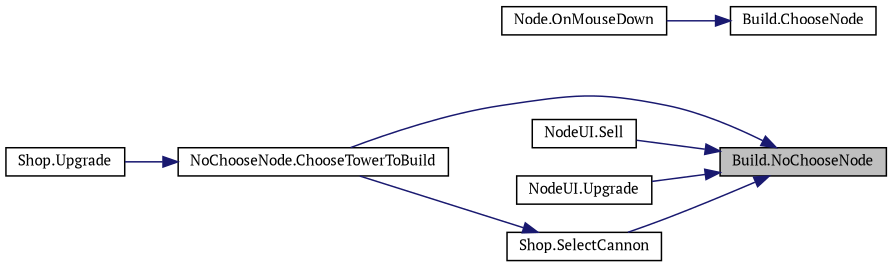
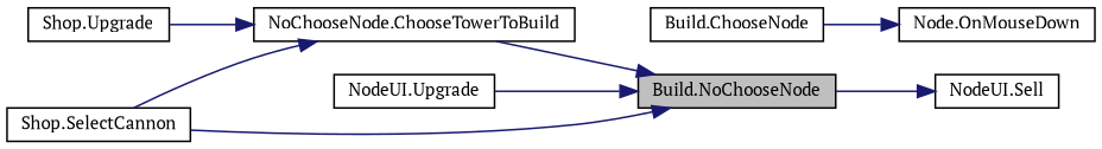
  digraph {
    fontname="PT Serif"
    rankdir=RL
    node [color=black fillcolor=white fontname="PT Serif" fontsize=10 shape=record style=filled]
    edge [color=midnightblue dir=back fontname="PT Serif" fontsize=10 labelfontname=Helvetica labelfontsize=10 style=solid]
    n1 [fillcolor=grey75 fontcolor=black height=0.2 label="Build.NoChooseNode" width=0.4]
    n2 [height=0.2 label="NoChooseNode.ChooseTowerToBuild" width=0.4]
    n3 [height=0.2 label="NodeUI.Sell" width=0.4]
    n4 [height=0.2 label="NodeUI.Upgrade" width=0.4]
    n5 [height=0.2 label="Shop.SelectCannon" width=0.4]
    n6 [height=0.2 label="Build.ChooseNode" width=0.4]
    n7 [height=0.2 label="Node.OnMouseDown" width=0.4]
    n8 [height=0.2 label="Shop.Upgrade" width=0.4]
    n1 -> n2
-   n1 -> n3
+   n3 -> n1
    n1 -> n4
    n1 -> n5
-   n5 -> n2
+   n2 -> n5
    n2 -> n8
-   n6 -> n7
+   n7 -> n6
  }
